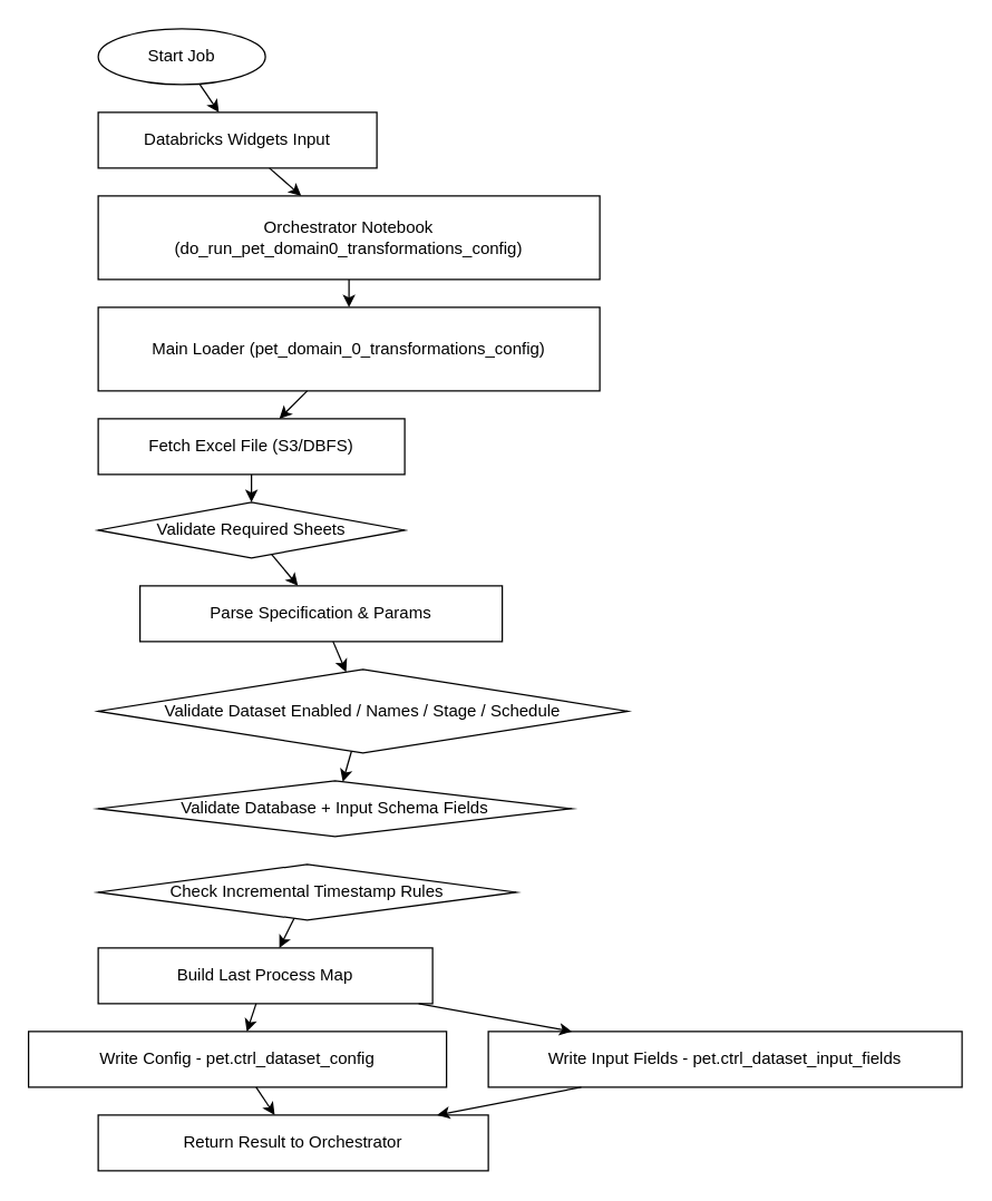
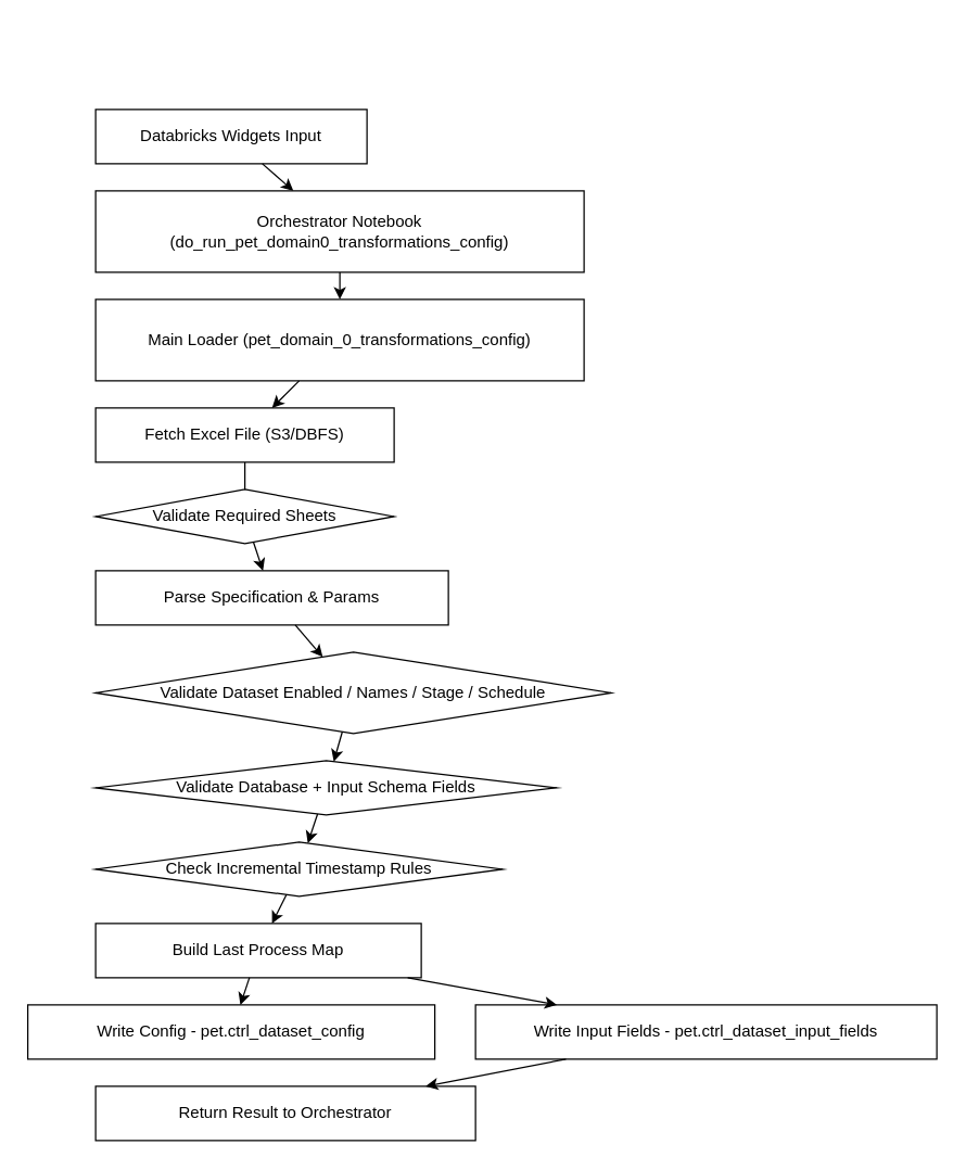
  <mxCell id="0" />
  <mxCell id="1" parent="0" />
- <mxCell id="2" value="Start Job" style="ellipse;whiteSpace=wrap;html=1;" vertex="1" parent="1"><mxGeometry x="70" y="20" width="120" height="40" as="geometry" /></mxCell>
  <mxCell id="3" value="Databricks Widgets Input" style="rectangle;whiteSpace=wrap;html=1;" vertex="1" parent="1"><mxGeometry x="70" y="80" width="200" height="40" as="geometry" /></mxCell>
  <mxCell id="4" value="Orchestrator Notebook (do_run_pet_domain0_transformations_config)" style="rectangle;whiteSpace=wrap;html=1;" vertex="1" parent="1"><mxGeometry x="70" y="140" width="360" height="60" as="geometry" /></mxCell>
  <mxCell id="5" value="Main Loader (pet_domain_0_transformations_config)" style="rectangle;whiteSpace=wrap;html=1;" vertex="1" parent="1"><mxGeometry x="70" y="220" width="360" height="60" as="geometry" /></mxCell>
  <mxCell id="6" value="Fetch Excel File (S3/DBFS)" style="rectangle;whiteSpace=wrap;html=1;" vertex="1" parent="1"><mxGeometry x="70" y="300" width="220" height="40" as="geometry" /></mxCell>
  <mxCell id="7" value="Validate Required Sheets" style="rhombus;whiteSpace=wrap;html=1;" vertex="1" parent="1"><mxGeometry x="70" y="360" width="220" height="40" as="geometry" /></mxCell>
- <mxCell id="8" value="Parse Specification &amp; Params" style="rectangle;whiteSpace=wrap;html=1;" vertex="1" parent="1"><mxGeometry x="100" y="420" width="260" height="40" as="geometry" /></mxCell>
+ <mxCell id="8" value="Parse Specification &amp; Params" style="rectangle;whiteSpace=wrap;html=1;" vertex="1" parent="1"><mxGeometry x="70" y="420" width="260" height="40" as="geometry" /></mxCell>
  <mxCell id="9" value="Validate Dataset Enabled / Names / Stage / Schedule" style="rhombus;whiteSpace=wrap;html=1;" vertex="1" parent="1"><mxGeometry x="70" y="480" width="380" height="60" as="geometry" /></mxCell>
  <mxCell id="10" value="Validate Database + Input Schema Fields" style="rhombus;whiteSpace=wrap;html=1;" vertex="1" parent="1"><mxGeometry x="70" y="560" width="340" height="40" as="geometry" /></mxCell>
  <mxCell id="11" value="Check Incremental Timestamp Rules" style="rhombus;whiteSpace=wrap;html=1;" vertex="1" parent="1"><mxGeometry x="70" y="620" width="300" height="40" as="geometry" /></mxCell>
  <mxCell id="12" value="Build Last Process Map" style="rectangle;whiteSpace=wrap;html=1;" vertex="1" parent="1"><mxGeometry x="70" y="680" width="240" height="40" as="geometry" /></mxCell>
  <mxCell id="13" value="Write Config - pet.ctrl_dataset_config" style="rectangle;whiteSpace=wrap;html=1;" vertex="1" parent="1"><mxGeometry x="20" y="740" width="300" height="40" as="geometry" /></mxCell>
  <mxCell id="14" value="Write Input Fields - pet.ctrl_dataset_input_fields" style="rectangle;whiteSpace=wrap;html=1;" vertex="1" parent="1"><mxGeometry x="350" y="740" width="340" height="40" as="geometry" /></mxCell>
  <mxCell id="15" value="Return Result to Orchestrator" style="rectangle;whiteSpace=wrap;html=1;" vertex="1" parent="1"><mxGeometry x="70" y="800" width="280" height="40" as="geometry" /></mxCell>
- <mxCell id="16" edge="1" parent="1" source="2" target="3"><mxGeometry relative="1" as="geometry" /></mxCell>
  <mxCell id="17" edge="1" parent="1" source="3" target="4"><mxGeometry relative="1" as="geometry" /></mxCell>
  <mxCell id="18" edge="1" parent="1" source="4" target="5"><mxGeometry relative="1" as="geometry" /></mxCell>
  <mxCell id="19" edge="1" parent="1" source="5" target="6"><mxGeometry relative="1" as="geometry" /></mxCell>
- <mxCell id="20" edge="1" parent="1" source="6" target="7"><mxGeometry relative="1" as="geometry" /></mxCell>
+ <mxCell id="20" edge="1" parent="1" source="6" target="7" style="endArrow=none;"><mxGeometry relative="1" as="geometry" /></mxCell>
  <mxCell id="21" edge="1" parent="1" source="7" target="8"><mxGeometry relative="1" as="geometry" /></mxCell>
  <mxCell id="22" edge="1" parent="1" source="8" target="9"><mxGeometry relative="1" as="geometry" /></mxCell>
  <mxCell id="23" edge="1" parent="1" source="9" target="10"><mxGeometry relative="1" as="geometry" /></mxCell>
+ <mxCell id="24" edge="1" parent="1" source="10" target="11"><mxGeometry relative="1" as="geometry" /></mxCell>
  <mxCell id="25" edge="1" parent="1" source="11" target="12"><mxGeometry relative="1" as="geometry" /></mxCell>
  <mxCell id="26" edge="1" parent="1" source="12" target="13"><mxGeometry relative="1" as="geometry" /></mxCell>
  <mxCell id="27" edge="1" parent="1" source="12" target="14"><mxGeometry relative="1" as="geometry" /></mxCell>
- <mxCell id="28" edge="1" parent="1" source="13" target="15"><mxGeometry relative="1" as="geometry" /></mxCell>
  <mxCell id="29" edge="1" parent="1" source="14" target="15"><mxGeometry relative="1" as="geometry" /></mxCell>
